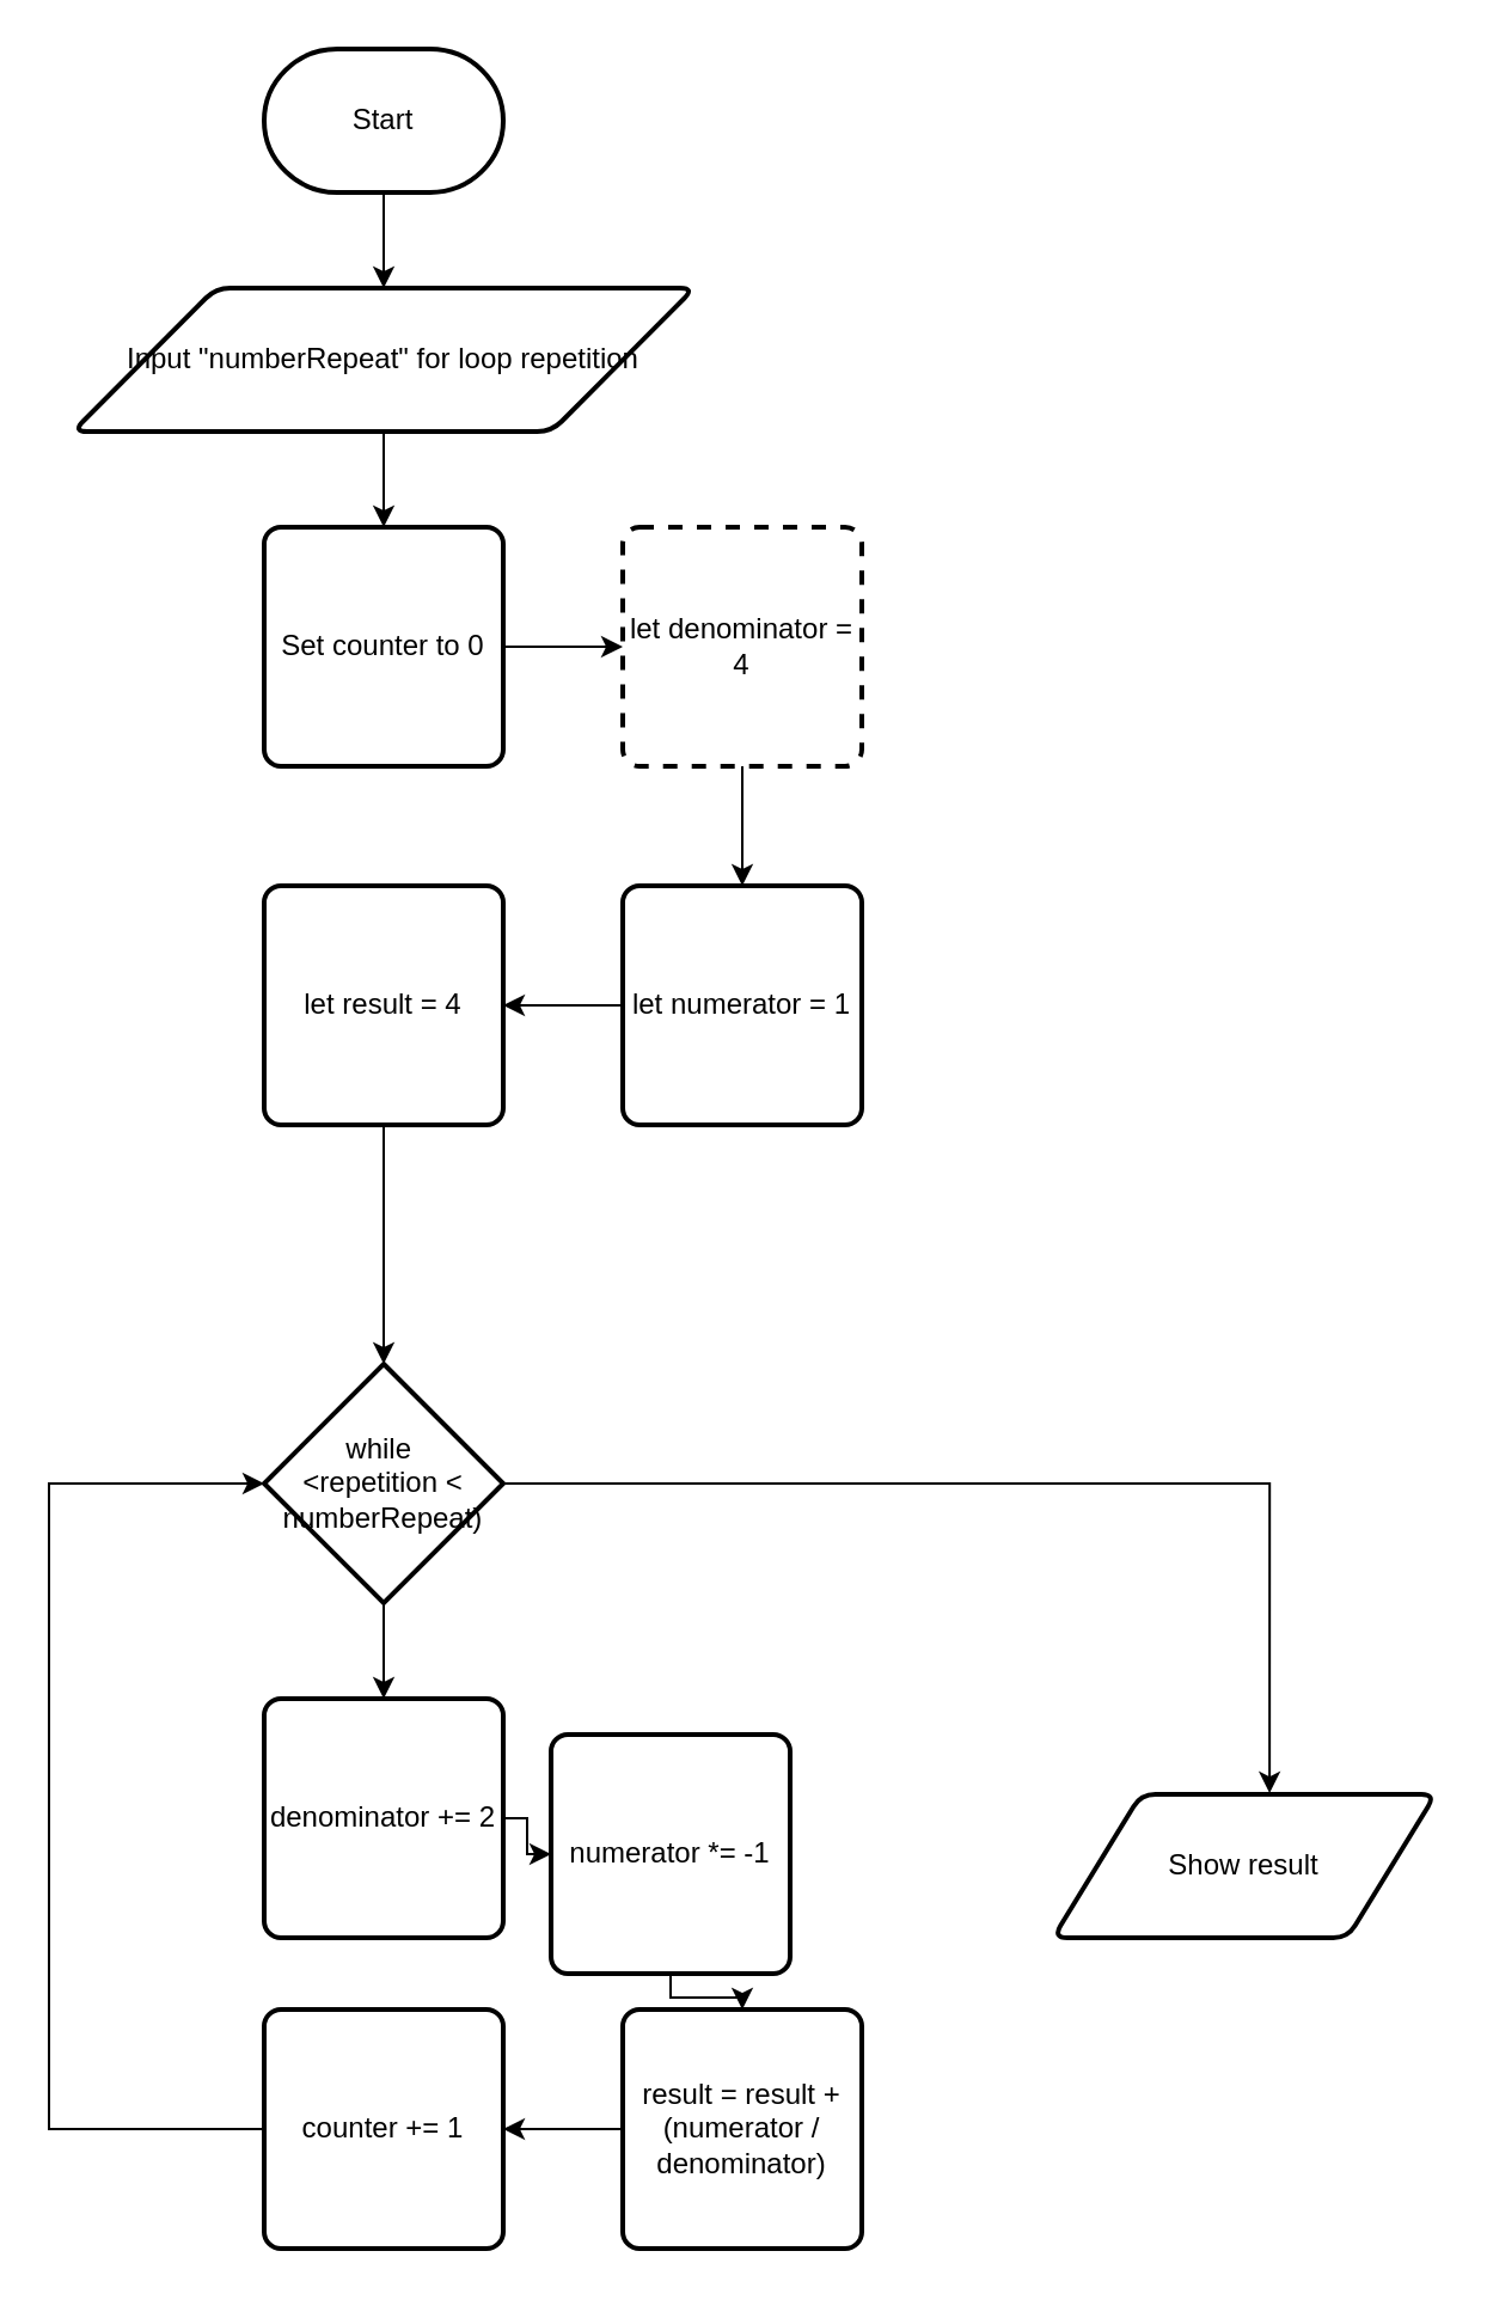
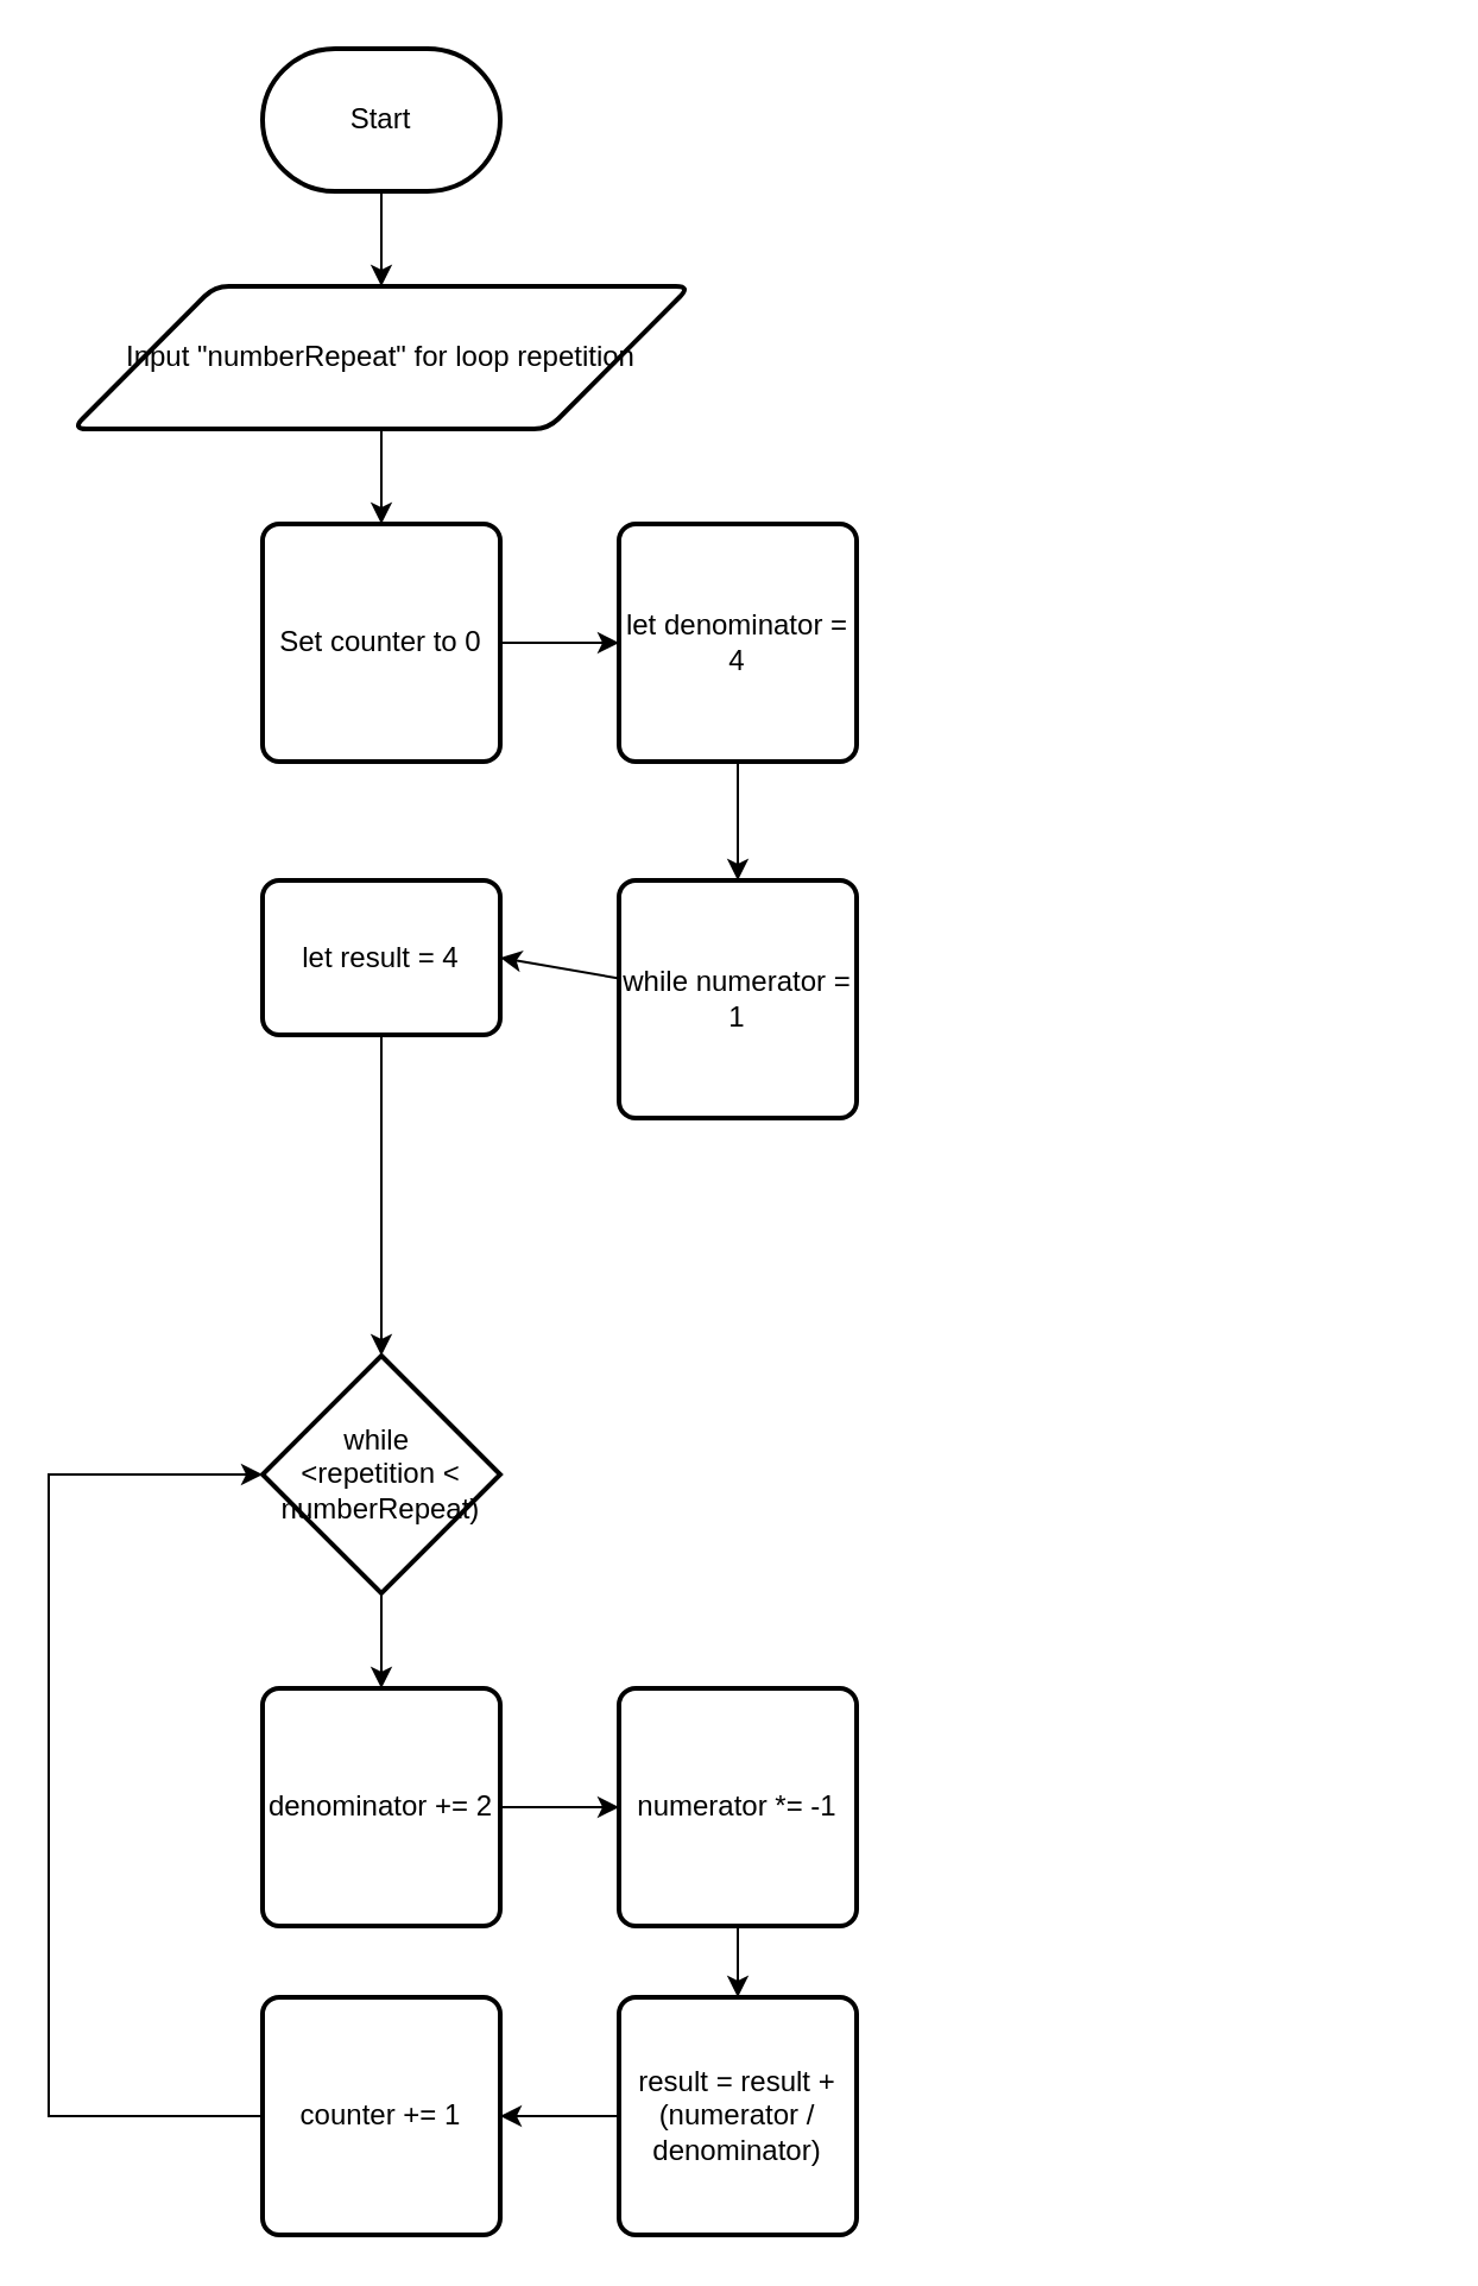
  <mxCell id="0" />
  <mxCell id="1" parent="0" />
  <mxCell id="2" style="edgeStyle=orthogonalEdgeStyle;html=1;entryX=0.5;entryY=0;entryDx=0;entryDy=0;rounded=0;" parent="1" source="3" target="5" edge="1"><mxGeometry relative="1" as="geometry" /></mxCell>
  <mxCell id="3" value="Start" style="strokeWidth=2;html=1;shape=mxgraph.flowchart.terminator;whiteSpace=wrap;" parent="1" vertex="1"><mxGeometry x="110" y="20" width="100" height="60" as="geometry" /></mxCell>
  <mxCell id="4" style="edgeStyle=none;html=1;entryX=0.5;entryY=0;entryDx=0;entryDy=0;" edge="1" parent="1" source="5" target="10"><mxGeometry relative="1" as="geometry" /></mxCell>
  <mxCell id="5" value="Input &quot;numberRepeat&quot; for loop repetition" style="shape=parallelogram;html=1;strokeWidth=2;perimeter=parallelogramPerimeter;whiteSpace=wrap;rounded=1;arcSize=12;size=0.23;" parent="1" vertex="1"><mxGeometry x="30" y="120" width="260" height="60" as="geometry" /></mxCell>
- <mxCell id="6" style="edgeStyle=orthogonalEdgeStyle;rounded=0;html=1;entryX=0.566;entryY=-0.008;entryDx=0;entryDy=0;entryPerimeter=0;" parent="1" source="8" target="13" edge="1"><mxGeometry relative="1" as="geometry"><mxPoint x="480" y="510" as="targetPoint" /></mxGeometry></mxCell>
  <mxCell id="7" style="edgeStyle=orthogonalEdgeStyle;rounded=0;html=1;entryX=0.5;entryY=0;entryDx=0;entryDy=0;" parent="1" source="8" target="15" edge="1"><mxGeometry relative="1" as="geometry" /></mxCell>
  <mxCell id="8" value="while&amp;nbsp;&lt;br&gt;&amp;lt;repetition &amp;lt; numberRepeat)" style="strokeWidth=2;html=1;shape=mxgraph.flowchart.decision;whiteSpace=wrap;" parent="1" vertex="1"><mxGeometry x="110" y="570" width="100" height="100" as="geometry" /></mxCell>
  <mxCell id="9" style="edgeStyle=orthogonalEdgeStyle;rounded=0;html=1;entryX=0;entryY=0.5;entryDx=0;entryDy=0;" parent="1" source="10" target="21" edge="1"><mxGeometry relative="1" as="geometry" /></mxCell>
  <mxCell id="10" value="Set counter to 0" style="rounded=1;whiteSpace=wrap;html=1;absoluteArcSize=1;arcSize=14;strokeWidth=2;" parent="1" vertex="1"><mxGeometry x="110" y="220" width="100" height="100" as="geometry" /></mxCell>
  <mxCell id="11" style="edgeStyle=orthogonalEdgeStyle;rounded=0;html=1;entryX=0;entryY=0.5;entryDx=0;entryDy=0;entryPerimeter=0;" parent="1" source="12" target="8" edge="1"><mxGeometry relative="1" as="geometry"><Array as="points"><mxPoint x="20" y="890" /><mxPoint x="20" y="620" /></Array></mxGeometry></mxCell>
  <mxCell id="12" value="counter += 1" style="rounded=1;whiteSpace=wrap;html=1;absoluteArcSize=1;arcSize=14;strokeWidth=2;" parent="1" vertex="1"><mxGeometry x="110" y="840" width="100" height="100" as="geometry" /></mxCell>
- <mxCell id="13" value="Show result" style="shape=parallelogram;html=1;strokeWidth=2;perimeter=parallelogramPerimeter;whiteSpace=wrap;rounded=1;arcSize=12;size=0.23;" parent="1" vertex="1"><mxGeometry x="440" y="750" width="160" height="60" as="geometry" /></mxCell>
  <mxCell id="14" style="edgeStyle=orthogonalEdgeStyle;rounded=0;html=1;entryX=0;entryY=0.5;entryDx=0;entryDy=0;" parent="1" source="15" target="17" edge="1"><mxGeometry relative="1" as="geometry" /></mxCell>
  <mxCell id="15" value="denominator += 2&lt;br&gt;" style="rounded=1;whiteSpace=wrap;html=1;absoluteArcSize=1;arcSize=14;strokeWidth=2;" parent="1" vertex="1"><mxGeometry x="110" y="710" width="100" height="100" as="geometry" /></mxCell>
  <mxCell id="16" style="edgeStyle=orthogonalEdgeStyle;rounded=0;html=1;entryX=0.5;entryY=0;entryDx=0;entryDy=0;" parent="1" source="17" target="19" edge="1"><mxGeometry relative="1" as="geometry" /></mxCell>
- <mxCell id="17" value="numerator *= -1" style="rounded=1;whiteSpace=wrap;html=1;absoluteArcSize=1;arcSize=14;strokeWidth=2;" parent="1" vertex="1"><mxGeometry x="230" y="725" width="100" height="100" as="geometry" /></mxCell>
+ <mxCell id="17" value="numerator *= -1" style="rounded=1;whiteSpace=wrap;html=1;absoluteArcSize=1;arcSize=14;strokeWidth=2;" parent="1" vertex="1"><mxGeometry x="260" y="710" width="100" height="100" as="geometry" /></mxCell>
  <mxCell id="18" style="edgeStyle=none;html=1;entryX=1;entryY=0.5;entryDx=0;entryDy=0;" edge="1" parent="1" source="19" target="12"><mxGeometry relative="1" as="geometry" /></mxCell>
  <mxCell id="19" value="result = result + (numerator / denominator)" style="rounded=1;whiteSpace=wrap;html=1;absoluteArcSize=1;arcSize=14;strokeWidth=2;" parent="1" vertex="1"><mxGeometry x="260" y="840" width="100" height="100" as="geometry" /></mxCell>
  <mxCell id="20" style="edgeStyle=orthogonalEdgeStyle;html=1;entryX=0.5;entryY=0;entryDx=0;entryDy=0;rounded=0;" parent="1" source="21" target="23" edge="1"><mxGeometry relative="1" as="geometry" /></mxCell>
- <mxCell id="21" value="let denominator = 4" style="rounded=1;whiteSpace=wrap;html=1;absoluteArcSize=1;arcSize=14;strokeWidth=2;dashed=1;" parent="1" vertex="1"><mxGeometry x="260" y="220" width="100" height="100" as="geometry" /></mxCell>
+ <mxCell id="21" value="let denominator = 4" style="rounded=1;whiteSpace=wrap;html=1;absoluteArcSize=1;arcSize=14;strokeWidth=2;" parent="1" vertex="1"><mxGeometry x="260" y="220" width="100" height="100" as="geometry" /></mxCell>
  <mxCell id="22" style="edgeStyle=none;html=1;entryX=1;entryY=0.5;entryDx=0;entryDy=0;" edge="1" parent="1" source="23" target="25"><mxGeometry relative="1" as="geometry" /></mxCell>
- <mxCell id="23" value="let numerator = 1" style="rounded=1;whiteSpace=wrap;html=1;absoluteArcSize=1;arcSize=14;strokeWidth=2;" parent="1" vertex="1"><mxGeometry x="260" y="370" width="100" height="100" as="geometry" /></mxCell>
+ <mxCell id="23" value="while numerator = 1" style="rounded=1;whiteSpace=wrap;html=1;absoluteArcSize=1;arcSize=14;strokeWidth=2;" parent="1" vertex="1"><mxGeometry x="260" y="370" width="100" height="100" as="geometry" /></mxCell>
  <mxCell id="24" style="edgeStyle=orthogonalEdgeStyle;rounded=0;html=1;entryX=0.5;entryY=0;entryDx=0;entryDy=0;entryPerimeter=0;" parent="1" source="25" target="8" edge="1"><mxGeometry relative="1" as="geometry" /></mxCell>
- <mxCell id="25" value="let result = 4" style="rounded=1;whiteSpace=wrap;html=1;absoluteArcSize=1;arcSize=14;strokeWidth=2;" parent="1" vertex="1"><mxGeometry x="110" y="370" width="100" height="100" as="geometry" /></mxCell>
+ <mxCell id="25" value="let result = 4" style="rounded=1;whiteSpace=wrap;html=1;absoluteArcSize=1;arcSize=14;strokeWidth=2;" parent="1" vertex="1"><mxGeometry x="110" y="370" width="100" height="65" as="geometry" /></mxCell>
